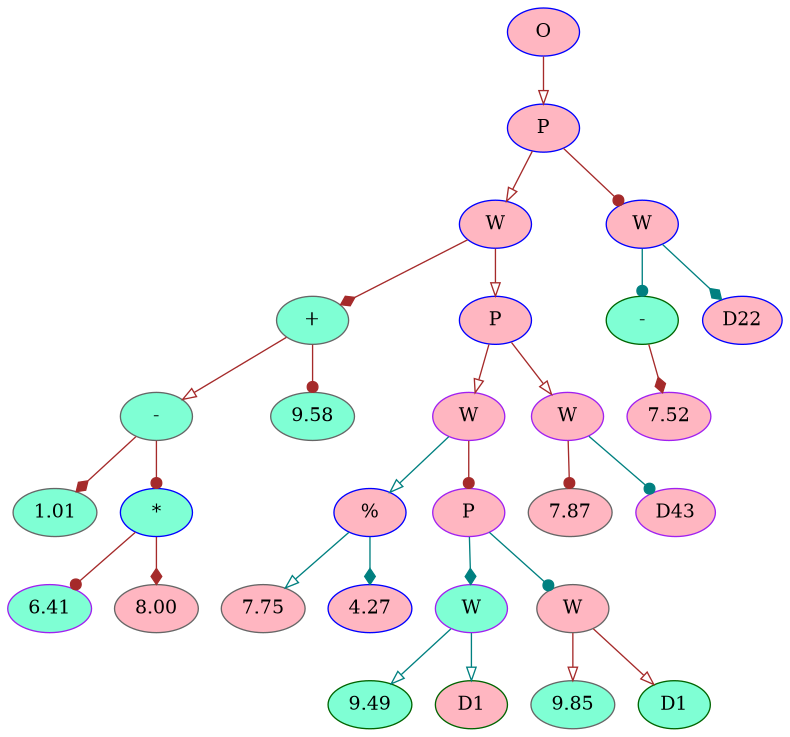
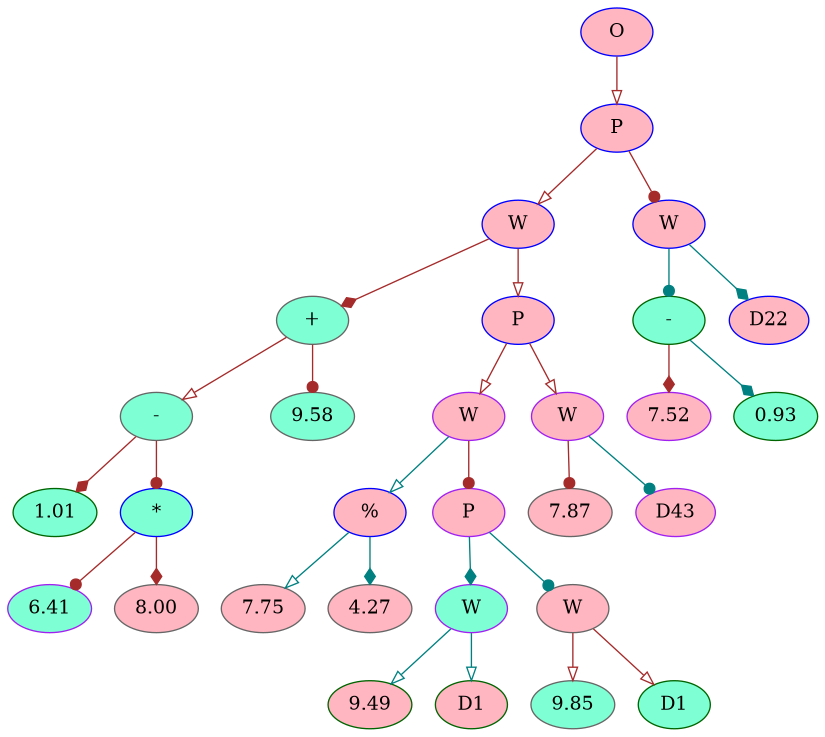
  digraph {
    fontname="DejaVu Serif"
    node [color=blue fillcolor=lightpink fontname="DejaVu Serif" style=filled]
    edge [arrowhead=onormal color=brown fontname="DejaVu Serif"]
    n1 [label=O]
    n2 [label=P]
    n3 [label=W]
    n4 [label=W]
    n5 [color=gray40 fillcolor=aquamarine label="+"]
    n6 [label=P]
    n7 [color=darkgreen fillcolor=aquamarine label="-"]
    n8 [label=D22]
    n9 [color=gray40 fillcolor=aquamarine label="-"]
    n10 [color=gray40 fillcolor=aquamarine label=9.58]
    n11 [color=purple label=W]
    n12 [color=purple label=W]
-   n13 [color=gray40 fillcolor=aquamarine label=1.01]
+   n13 [color=darkgreen fillcolor=aquamarine label=1.01]
    n14 [fillcolor=aquamarine label="*"]
    n15 [color=purple fillcolor=aquamarine label=6.41]
    n16 [color=gray40 label=8.00]
    n17 [label="%"]
    n18 [color=purple label=P]
    n19 [color=gray40 label=7.87]
    n20 [color=purple label=D43]
    n21 [color=gray40 label=7.75]
-   n22 [label=4.27]
+   n22 [color=gray40 label=4.27]
    n23 [color=purple fillcolor=aquamarine label=W]
    n24 [color=gray40 label=W]
-   n25 [color=darkgreen fillcolor=aquamarine label=9.49]
+   n25 [color=darkgreen label=9.49]
    n26 [color=darkgreen label=D1]
    n27 [color=gray40 fillcolor=aquamarine label=9.85]
    n28 [color=darkgreen fillcolor=aquamarine label=D1]
    n29 [color=purple label=7.52]
+   n30 [color=darkgreen fillcolor=aquamarine label=0.93]
    n1 -> n2
    n2 -> n3
    n2 -> n4 [arrowhead=dot]
    n3 -> n5 [arrowhead=diamond]
    n3 -> n6
    n4 -> n7 [arrowhead=dot color=teal]
    n4 -> n8 [arrowhead=diamond color=teal]
    n5 -> n9
    n5 -> n10 [arrowhead=dot]
    n6 -> n11
    n6 -> n12
    n7 -> n29 [arrowhead=diamond]
+   n7 -> n30 [arrowhead=diamond color=teal]
    n9 -> n13 [arrowhead=diamond]
    n9 -> n14 [arrowhead=dot]
    n11 -> n17 [color=teal]
    n11 -> n18 [arrowhead=dot]
    n12 -> n19 [arrowhead=dot]
    n12 -> n20 [arrowhead=dot color=teal]
    n14 -> n15 [arrowhead=dot]
    n14 -> n16 [arrowhead=diamond]
    n17 -> n21 [color=teal]
    n17 -> n22 [arrowhead=diamond color=teal]
    n18 -> n23 [arrowhead=diamond color=teal]
    n18 -> n24 [arrowhead=dot color=teal]
    n23 -> n25 [color=teal]
    n23 -> n26 [color=teal]
    n24 -> n27
    n24 -> n28
  }
